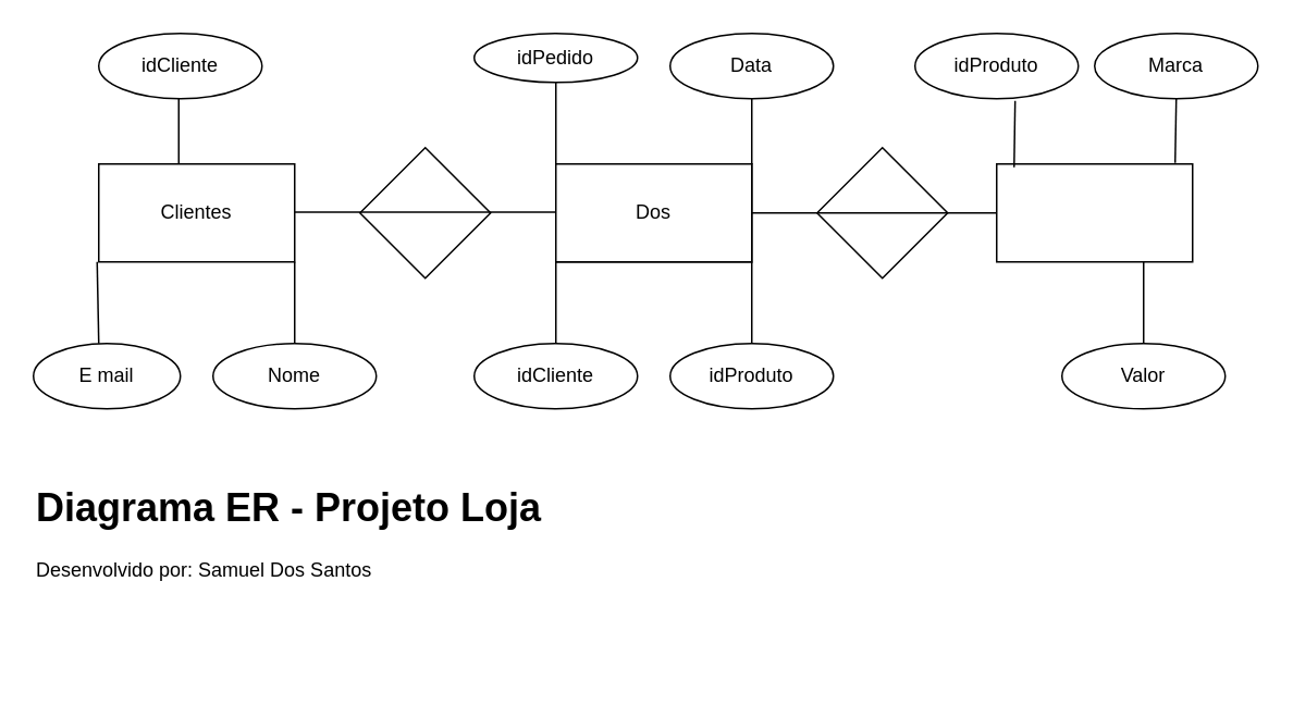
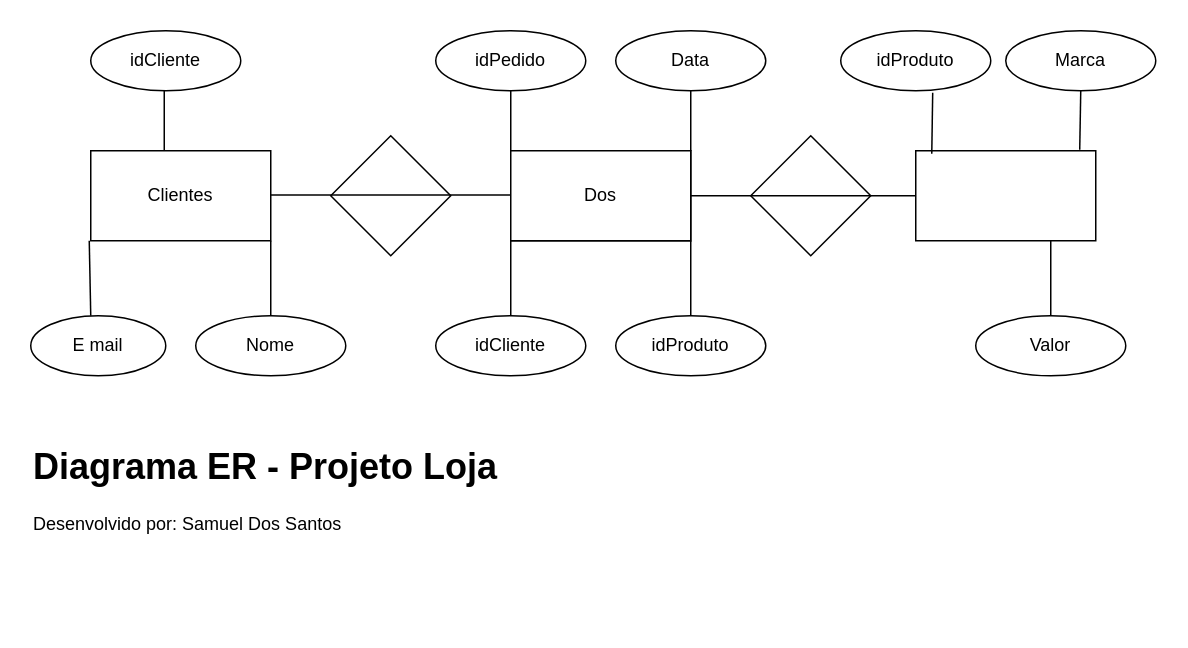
  <mxCell id="0" />
  <mxCell id="1" parent="0" />
  <mxCell id="2" value="" style="rounded=0;whiteSpace=wrap;html=1;" vertex="1" parent="1"><mxGeometry x="60" y="100" width="120" height="60" as="geometry" /></mxCell>
  <mxCell id="3" value="" style="rounded=0;whiteSpace=wrap;html=1;" vertex="1" parent="1"><mxGeometry x="340" y="100" width="120" height="60" as="geometry" /></mxCell>
  <mxCell id="4" value="" style="rounded=0;whiteSpace=wrap;html=1;" vertex="1" parent="1"><mxGeometry x="340" y="100" width="120" height="60" as="geometry" /></mxCell>
  <mxCell id="5" value="" style="rounded=0;whiteSpace=wrap;html=1;" vertex="1" parent="1"><mxGeometry x="610" y="100" width="120" height="60" as="geometry" /></mxCell>
  <mxCell id="6" value="" style="rhombus;whiteSpace=wrap;html=1;" vertex="1" parent="1"><mxGeometry x="220" y="90" width="80" height="80" as="geometry" /></mxCell>
  <mxCell id="7" value="" style="rhombus;whiteSpace=wrap;html=1;" vertex="1" parent="1"><mxGeometry x="500" y="90" width="80" height="80" as="geometry" /></mxCell>
  <mxCell id="8" value="Clientes" style="text;html=1;align=center;verticalAlign=middle;whiteSpace=wrap;rounded=0;" vertex="1" parent="1"><mxGeometry x="90" y="115" width="60" height="30" as="geometry" /></mxCell>
  <mxCell id="9" value="Dos" style="text;html=1;align=center;verticalAlign=middle;whiteSpace=wrap;rounded=0;" vertex="1" parent="1"><mxGeometry x="370" y="115" width="60" height="30" as="geometry" /></mxCell>
  <mxCell id="10" value="idCliente" style="ellipse;whiteSpace=wrap;html=1;align=center;" vertex="1" parent="1"><mxGeometry x="60" y="20" width="100" height="40" as="geometry" /></mxCell>
  <mxCell id="11" value="E mail" style="ellipse;whiteSpace=wrap;html=1;align=center;" vertex="1" parent="1"><mxGeometry x="20" y="210" width="90" height="40" as="geometry" /></mxCell>
  <mxCell id="12" value="Nome" style="ellipse;whiteSpace=wrap;html=1;align=center;" vertex="1" parent="1"><mxGeometry x="130" y="210" width="100" height="40" as="geometry" /></mxCell>
  <mxCell id="13" value="" style="endArrow=none;html=1;rounded=0;exitX=1;exitY=1;exitDx=0;exitDy=0;" edge="1" parent="1" source="2"><mxGeometry relative="1" as="geometry"><mxPoint x="180" y="170" as="sourcePoint" /><mxPoint x="180" y="210" as="targetPoint" /><Array as="points" /></mxGeometry></mxCell>
  <mxCell id="14" value="" style="endArrow=none;html=1;rounded=0;" edge="1" parent="1"><mxGeometry relative="1" as="geometry"><mxPoint x="59" y="160" as="sourcePoint" /><mxPoint x="60" y="210" as="targetPoint" /></mxGeometry></mxCell>
  <mxCell id="15" value="" style="endArrow=none;html=1;rounded=0;" edge="1" parent="1"><mxGeometry relative="1" as="geometry"><mxPoint x="180" y="129.5" as="sourcePoint" /><mxPoint x="340" y="129.5" as="targetPoint" /></mxGeometry></mxCell>
  <mxCell id="16" value="" style="endArrow=none;html=1;rounded=0;" edge="1" parent="1"><mxGeometry relative="1" as="geometry"><mxPoint x="109" y="60" as="sourcePoint" /><mxPoint x="109" y="100" as="targetPoint" /><Array as="points" /></mxGeometry></mxCell>
  <mxCell id="17" value="idCliente" style="ellipse;whiteSpace=wrap;html=1;align=center;" vertex="1" parent="1"><mxGeometry x="290" y="210" width="100" height="40" as="geometry" /></mxCell>
  <mxCell id="18" value="idProduto" style="ellipse;whiteSpace=wrap;html=1;align=center;" vertex="1" parent="1"><mxGeometry x="410" y="210" width="100" height="40" as="geometry" /></mxCell>
  <mxCell id="19" value="Data" style="ellipse;whiteSpace=wrap;html=1;align=center;" vertex="1" parent="1"><mxGeometry x="410" y="20" width="100" height="40" as="geometry" /></mxCell>
- <mxCell id="20" value="idPedido" style="ellipse;whiteSpace=wrap;html=1;align=center;" vertex="1" parent="1"><mxGeometry x="290" y="20" width="100" height="30" as="geometry" /></mxCell>
+ <mxCell id="20" value="idPedido" style="ellipse;whiteSpace=wrap;html=1;align=center;" vertex="1" parent="1"><mxGeometry x="290" y="20" width="100" height="40" as="geometry" /></mxCell>
  <mxCell id="21" value="idProduto" style="ellipse;whiteSpace=wrap;html=1;align=center;" vertex="1" parent="1"><mxGeometry x="560" y="20" width="100" height="40" as="geometry" /></mxCell>
  <mxCell id="22" value="Marca" style="ellipse;whiteSpace=wrap;html=1;align=center;" vertex="1" parent="1"><mxGeometry x="670" y="20" width="100" height="40" as="geometry" /></mxCell>
  <mxCell id="23" value="Valor" style="ellipse;whiteSpace=wrap;html=1;align=center;" vertex="1" parent="1"><mxGeometry x="650" y="210" width="100" height="40" as="geometry" /></mxCell>
  <mxCell id="24" value="" style="endArrow=none;html=1;rounded=0;" edge="1" parent="1"><mxGeometry relative="1" as="geometry"><mxPoint x="700" y="160" as="sourcePoint" /><mxPoint x="700" y="210" as="targetPoint" /></mxGeometry></mxCell>
  <mxCell id="25" value="" style="endArrow=none;html=1;rounded=0;exitX=0.613;exitY=1.033;exitDx=0;exitDy=0;exitPerimeter=0;entryX=0.089;entryY=0.033;entryDx=0;entryDy=0;entryPerimeter=0;" edge="1" parent="1" source="21" target="5"><mxGeometry relative="1" as="geometry"><mxPoint x="539.5" y="260" as="sourcePoint" /><mxPoint x="539.5" y="351.333" as="targetPoint" /></mxGeometry></mxCell>
  <mxCell id="26" value="" style="endArrow=none;html=1;rounded=0;entryX=0.5;entryY=1;entryDx=0;entryDy=0;exitX=0.911;exitY=-0.011;exitDx=0;exitDy=0;exitPerimeter=0;" edge="1" parent="1" source="5" target="22"><mxGeometry relative="1" as="geometry"><mxPoint x="720" y="90" as="sourcePoint" /><mxPoint x="480" y="180" as="targetPoint" /></mxGeometry></mxCell>
  <mxCell id="27" value="" style="endArrow=none;html=1;rounded=0;entryX=1;entryY=1;entryDx=0;entryDy=0;exitX=0.5;exitY=0;exitDx=0;exitDy=0;" edge="1" parent="1" source="18" target="4"><mxGeometry relative="1" as="geometry"><mxPoint x="320" y="180" as="sourcePoint" /><mxPoint x="480" y="180" as="targetPoint" /></mxGeometry></mxCell>
  <mxCell id="28" value="" style="endArrow=none;html=1;rounded=0;exitX=0;exitY=1;exitDx=0;exitDy=0;entryX=0.5;entryY=0;entryDx=0;entryDy=0;" edge="1" parent="1" source="4" target="17"><mxGeometry relative="1" as="geometry"><mxPoint x="320" y="180" as="sourcePoint" /><mxPoint x="480" y="180" as="targetPoint" /></mxGeometry></mxCell>
  <mxCell id="29" value="" style="endArrow=none;html=1;rounded=0;exitX=0.5;exitY=1;exitDx=0;exitDy=0;entryX=1;entryY=0;entryDx=0;entryDy=0;" edge="1" parent="1" source="19" target="4"><mxGeometry relative="1" as="geometry"><mxPoint x="320" y="180" as="sourcePoint" /><mxPoint x="480" y="180" as="targetPoint" /></mxGeometry></mxCell>
  <mxCell id="30" value="" style="endArrow=none;html=1;rounded=0;exitX=0.5;exitY=1;exitDx=0;exitDy=0;entryX=0;entryY=0;entryDx=0;entryDy=0;" edge="1" parent="1" source="20" target="4"><mxGeometry relative="1" as="geometry"><mxPoint x="320" y="180" as="sourcePoint" /><mxPoint x="480" y="180" as="targetPoint" /></mxGeometry></mxCell>
  <mxCell id="31" value="" style="endArrow=none;html=1;rounded=0;entryX=0;entryY=0.5;entryDx=0;entryDy=0;exitX=1;exitY=0.5;exitDx=0;exitDy=0;" edge="1" parent="1" source="4" target="5"><mxGeometry relative="1" as="geometry"><mxPoint x="320" y="180" as="sourcePoint" /><mxPoint x="480" y="180" as="targetPoint" /></mxGeometry></mxCell>
  <mxCell id="32" value="&lt;h1 style=&quot;margin-top: 0px;&quot;&gt;&lt;span style=&quot;background-color: transparent; color: light-dark(rgb(0, 0, 0), rgb(255, 255, 255));&quot;&gt;Diagrama ER - Projeto Loja&lt;/span&gt;&lt;span style=&quot;background-color: transparent; color: light-dark(rgb(0, 0, 0), rgb(255, 255, 255)); font-size: 12px; font-weight: normal;&quot;&gt;&amp;nbsp;&amp;nbsp;&lt;/span&gt;&lt;/h1&gt;&lt;div&gt;&lt;span style=&quot;background-color: transparent; color: light-dark(rgb(0, 0, 0), rgb(255, 255, 255)); font-size: 12px; font-weight: normal;&quot;&gt;Desenvolvido por: Samuel Dos Santos&lt;/span&gt;&lt;/div&gt;" style="text;html=1;whiteSpace=wrap;overflow=hidden;rounded=0;" vertex="1" parent="1"><mxGeometry x="20" y="290" width="340" height="120" as="geometry" /></mxCell>
